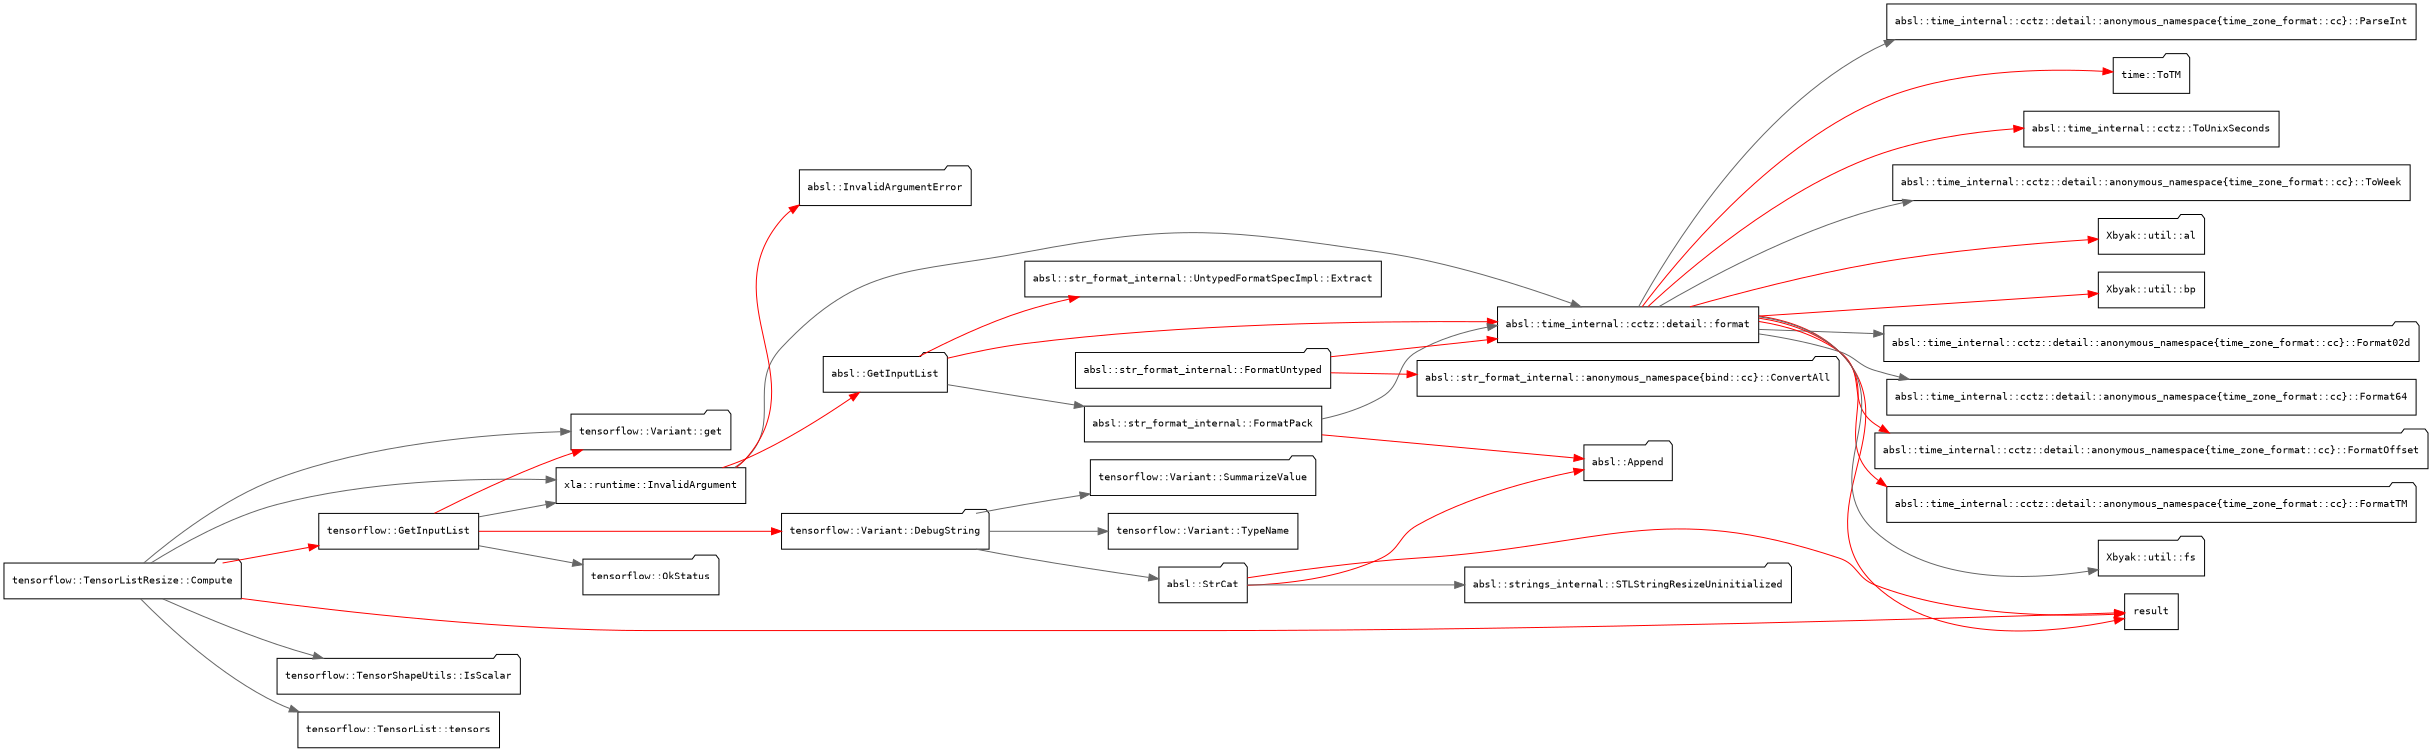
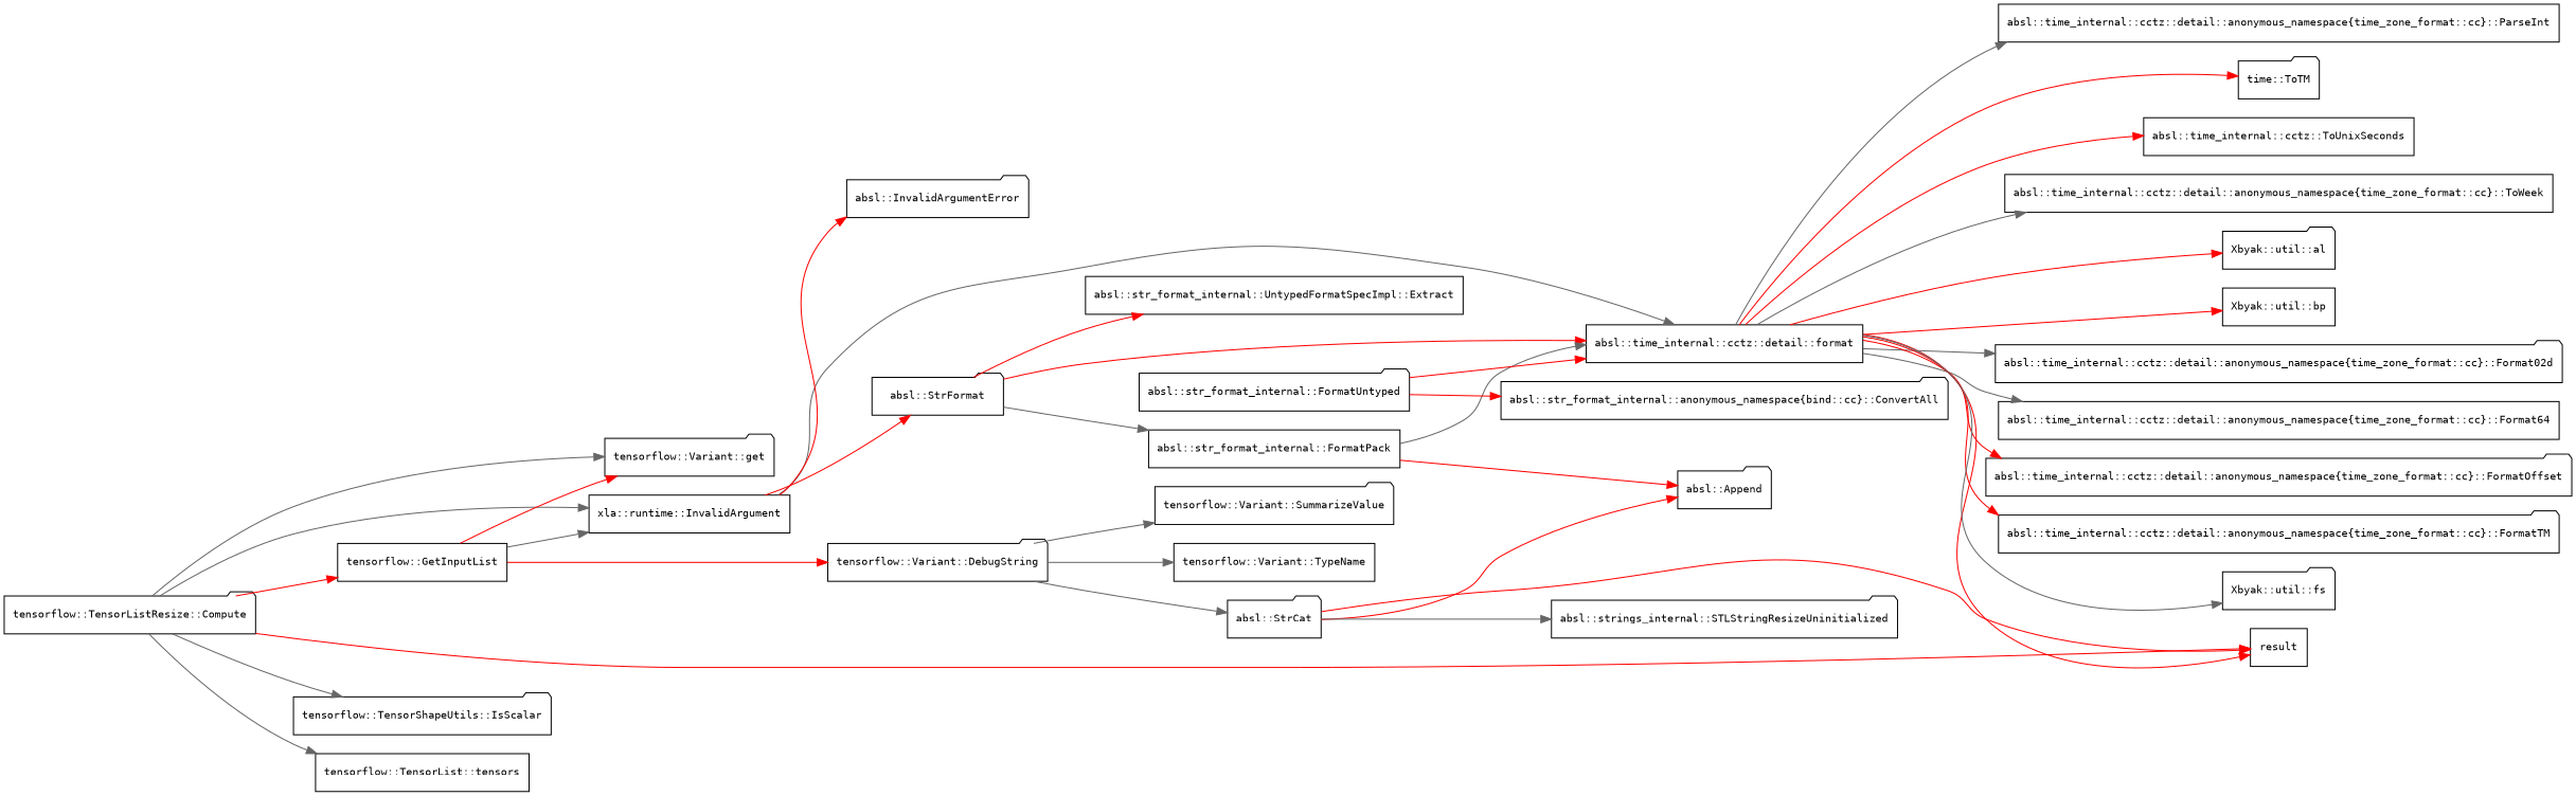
  strict digraph {
    fontname="DejaVu Sans Mono"
    rankdir=LR
    node [fontname="DejaVu Sans Mono" fontsize=10 shape=folder]
    edge [color=red fontname="DejaVu Sans Mono" fontsize=10 labelfontname=Helvetica labelfontsize=10]
    "tensorflow::TensorListResize::Compute"
    "tensorflow::Variant::get"
    "tensorflow::GetInputList" [shape=box]
    result [shape=box]
    "xla::runtime::InvalidArgument" [shape=box]
    "tensorflow::TensorShapeUtils::IsScalar"
    "tensorflow::TensorList::tensors" [shape=box]
    "tensorflow::Variant::DebugString"
-   "tensorflow::OkStatus"
    "absl::time_internal::cctz::detail::format" [shape=box]
    "absl::InvalidArgumentError"
-   "absl::StrFormat" [label="absl::GetInputList"]
+   "absl::StrFormat"
    "absl::StrCat"
    "tensorflow::Variant::SummarizeValue"
    "tensorflow::Variant::TypeName" [shape=box]
    "absl::Append"
    "absl::strings_internal::STLStringResizeUninitialized"
    "Xbyak::util::al"
    "Xbyak::util::bp" [shape=box]
    "absl::time_internal::cctz::detail::anonymous_namespace\{time_zone_format::cc\}::Format02d"
    "absl::time_internal::cctz::detail::anonymous_namespace\{time_zone_format::cc\}::Format64" [shape=box]
    "absl::time_internal::cctz::detail::anonymous_namespace\{time_zone_format::cc\}::FormatOffset"
    "absl::time_internal::cctz::detail::anonymous_namespace\{time_zone_format::cc\}::FormatTM"
    "Xbyak::util::fs"
    "absl::time_internal::cctz::detail::anonymous_namespace\{time_zone_format::cc\}::ParseInt" [shape=box]
    n26 [label="time::ToTM"]
    "absl::time_internal::cctz::ToUnixSeconds" [shape=box]
    "absl::time_internal::cctz::detail::anonymous_namespace\{time_zone_format::cc\}::ToWeek" [shape=box]
    "absl::str_format_internal::UntypedFormatSpecImpl::Extract" [shape=box]
    "absl::str_format_internal::FormatPack" [shape=box]
    "absl::str_format_internal::FormatUntyped"
    "absl::str_format_internal::anonymous_namespace\{bind::cc\}::ConvertAll"
    "tensorflow::TensorListResize::Compute" -> "tensorflow::Variant::get" [color=gray40]
    "tensorflow::TensorListResize::Compute" -> "tensorflow::GetInputList"
    "tensorflow::TensorListResize::Compute" -> result
    "tensorflow::TensorListResize::Compute" -> "xla::runtime::InvalidArgument" [color=gray40]
    "tensorflow::TensorListResize::Compute" -> "tensorflow::TensorShapeUtils::IsScalar" [color=gray40]
    "tensorflow::TensorListResize::Compute" -> "tensorflow::TensorList::tensors" [color=gray40]
    "tensorflow::GetInputList" -> "tensorflow::Variant::get"
    "tensorflow::GetInputList" -> "xla::runtime::InvalidArgument" [color=gray40]
    "tensorflow::GetInputList" -> "tensorflow::Variant::DebugString"
-   "tensorflow::GetInputList" -> "tensorflow::OkStatus" [color=gray40]
    "xla::runtime::InvalidArgument" -> "absl::time_internal::cctz::detail::format" [color=gray40]
    "xla::runtime::InvalidArgument" -> "absl::InvalidArgumentError"
    "xla::runtime::InvalidArgument" -> "absl::StrFormat"
    "tensorflow::Variant::DebugString" -> "absl::StrCat" [color=gray40]
    "tensorflow::Variant::DebugString" -> "tensorflow::Variant::SummarizeValue" [color=gray40]
    "tensorflow::Variant::DebugString" -> "tensorflow::Variant::TypeName" [color=gray40]
    "absl::time_internal::cctz::detail::format" -> result
    "absl::time_internal::cctz::detail::format" -> "Xbyak::util::al"
    "absl::time_internal::cctz::detail::format" -> "Xbyak::util::bp"
    "absl::time_internal::cctz::detail::format" -> "absl::time_internal::cctz::detail::anonymous_namespace\{time_zone_format::cc\}::Format02d" [color=gray40]
    "absl::time_internal::cctz::detail::format" -> "absl::time_internal::cctz::detail::anonymous_namespace\{time_zone_format::cc\}::Format64" [color=gray40]
    "absl::time_internal::cctz::detail::format" -> "absl::time_internal::cctz::detail::anonymous_namespace\{time_zone_format::cc\}::FormatOffset"
    "absl::time_internal::cctz::detail::format" -> "absl::time_internal::cctz::detail::anonymous_namespace\{time_zone_format::cc\}::FormatTM"
    "absl::time_internal::cctz::detail::format" -> "Xbyak::util::fs" [color=gray40]
    "absl::time_internal::cctz::detail::format" -> "absl::time_internal::cctz::detail::anonymous_namespace\{time_zone_format::cc\}::ParseInt" [color=gray40]
    "absl::time_internal::cctz::detail::format" -> n26
    "absl::time_internal::cctz::detail::format" -> "absl::time_internal::cctz::ToUnixSeconds"
    "absl::time_internal::cctz::detail::format" -> "absl::time_internal::cctz::detail::anonymous_namespace\{time_zone_format::cc\}::ToWeek" [color=gray40]
    "absl::StrFormat" -> "absl::time_internal::cctz::detail::format"
    "absl::StrFormat" -> "absl::str_format_internal::UntypedFormatSpecImpl::Extract"
    "absl::StrFormat" -> "absl::str_format_internal::FormatPack" [color=gray40]
    "absl::StrCat" -> result
    "absl::StrCat" -> "absl::Append"
    "absl::StrCat" -> "absl::strings_internal::STLStringResizeUninitialized" [color=gray40]
    "absl::str_format_internal::FormatPack" -> "absl::time_internal::cctz::detail::format" [color=gray40]
    "absl::str_format_internal::FormatPack" -> "absl::Append"
    "absl::str_format_internal::FormatUntyped" -> "absl::time_internal::cctz::detail::format"
    "absl::str_format_internal::FormatUntyped" -> "absl::str_format_internal::anonymous_namespace\{bind::cc\}::ConvertAll"
  }
